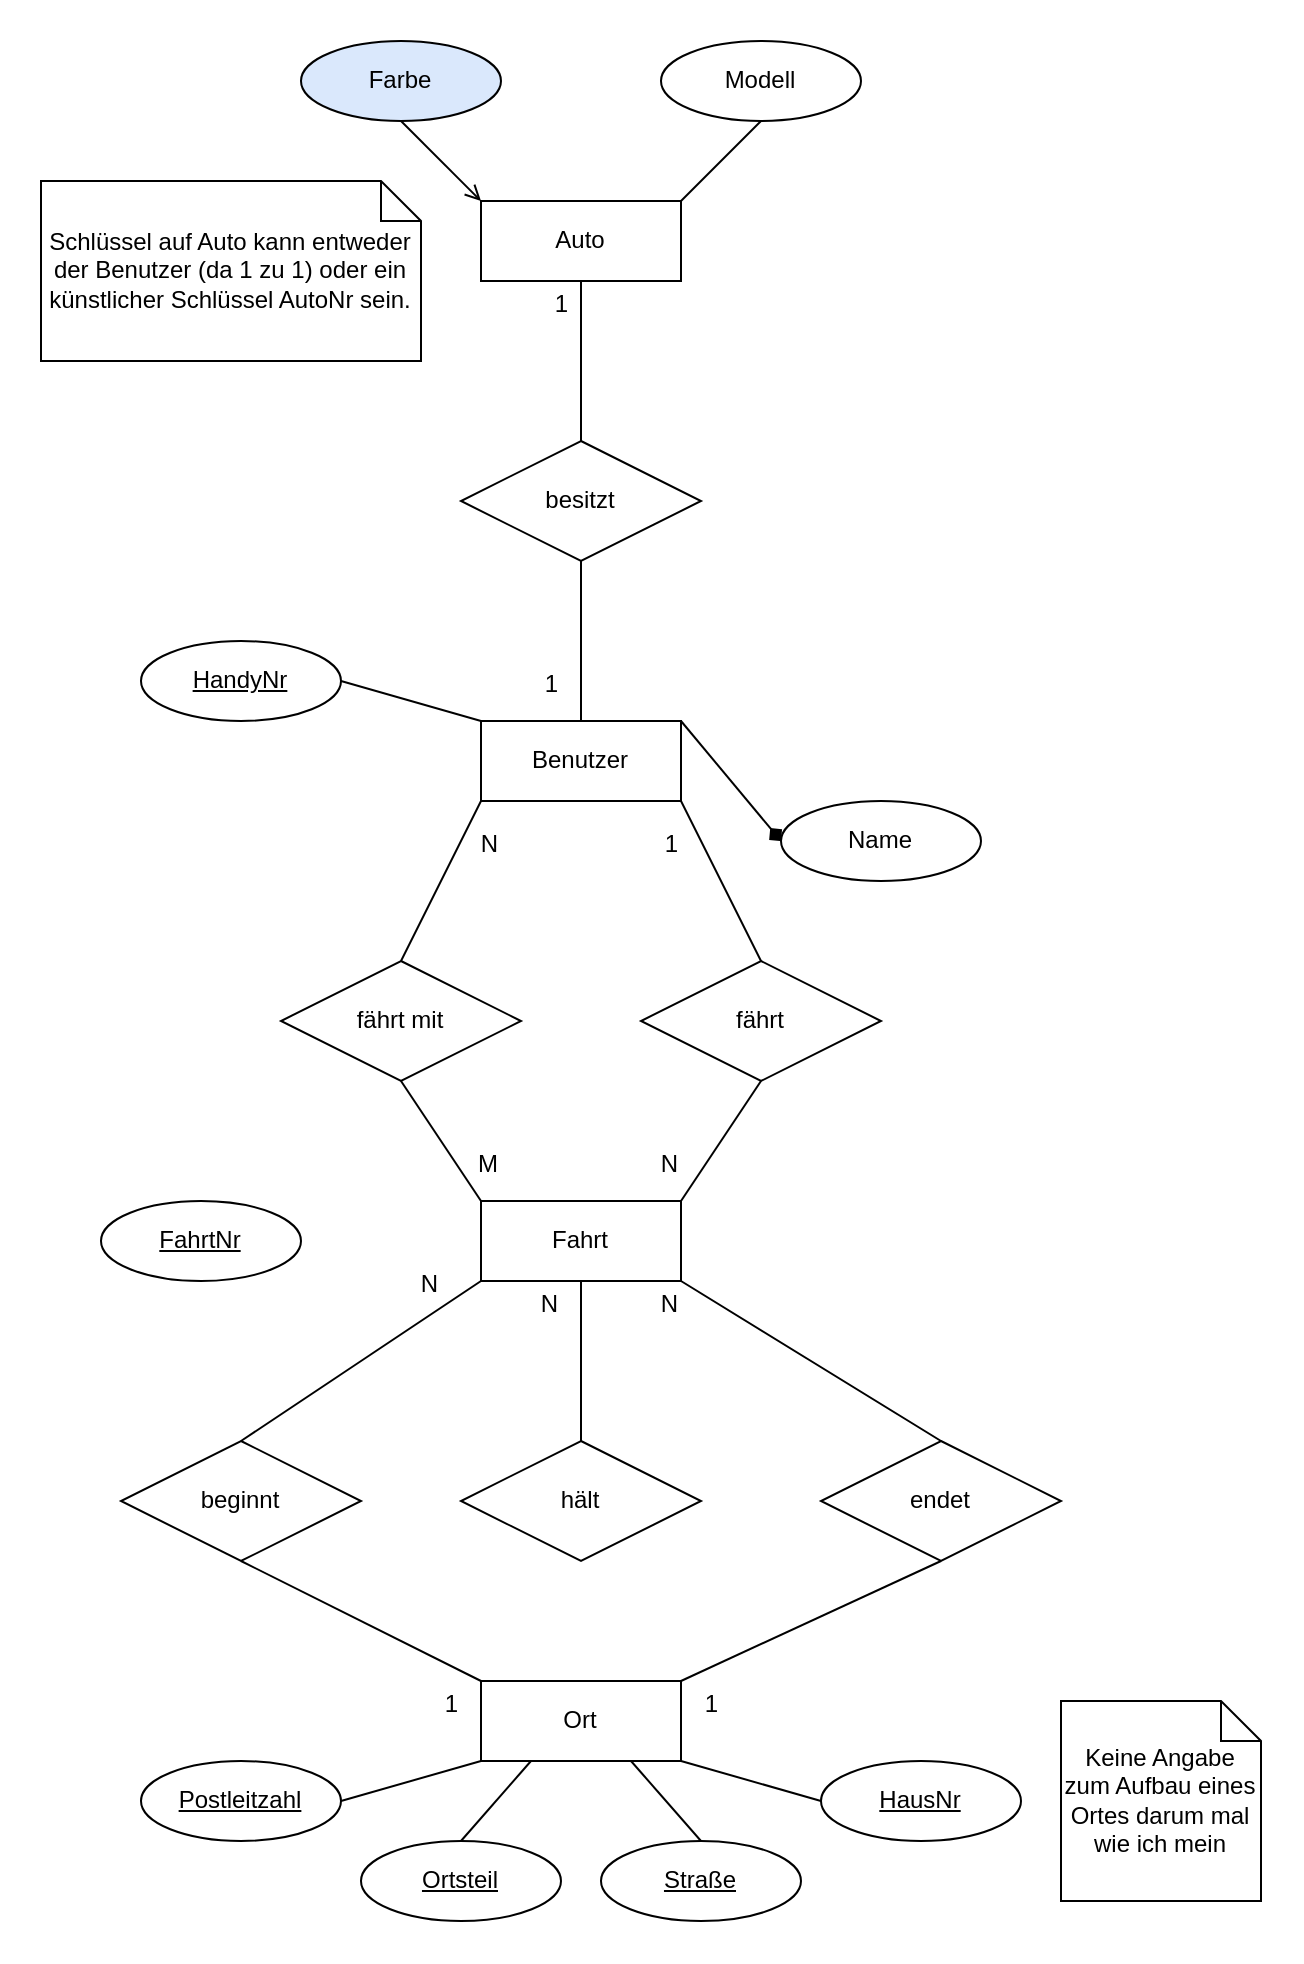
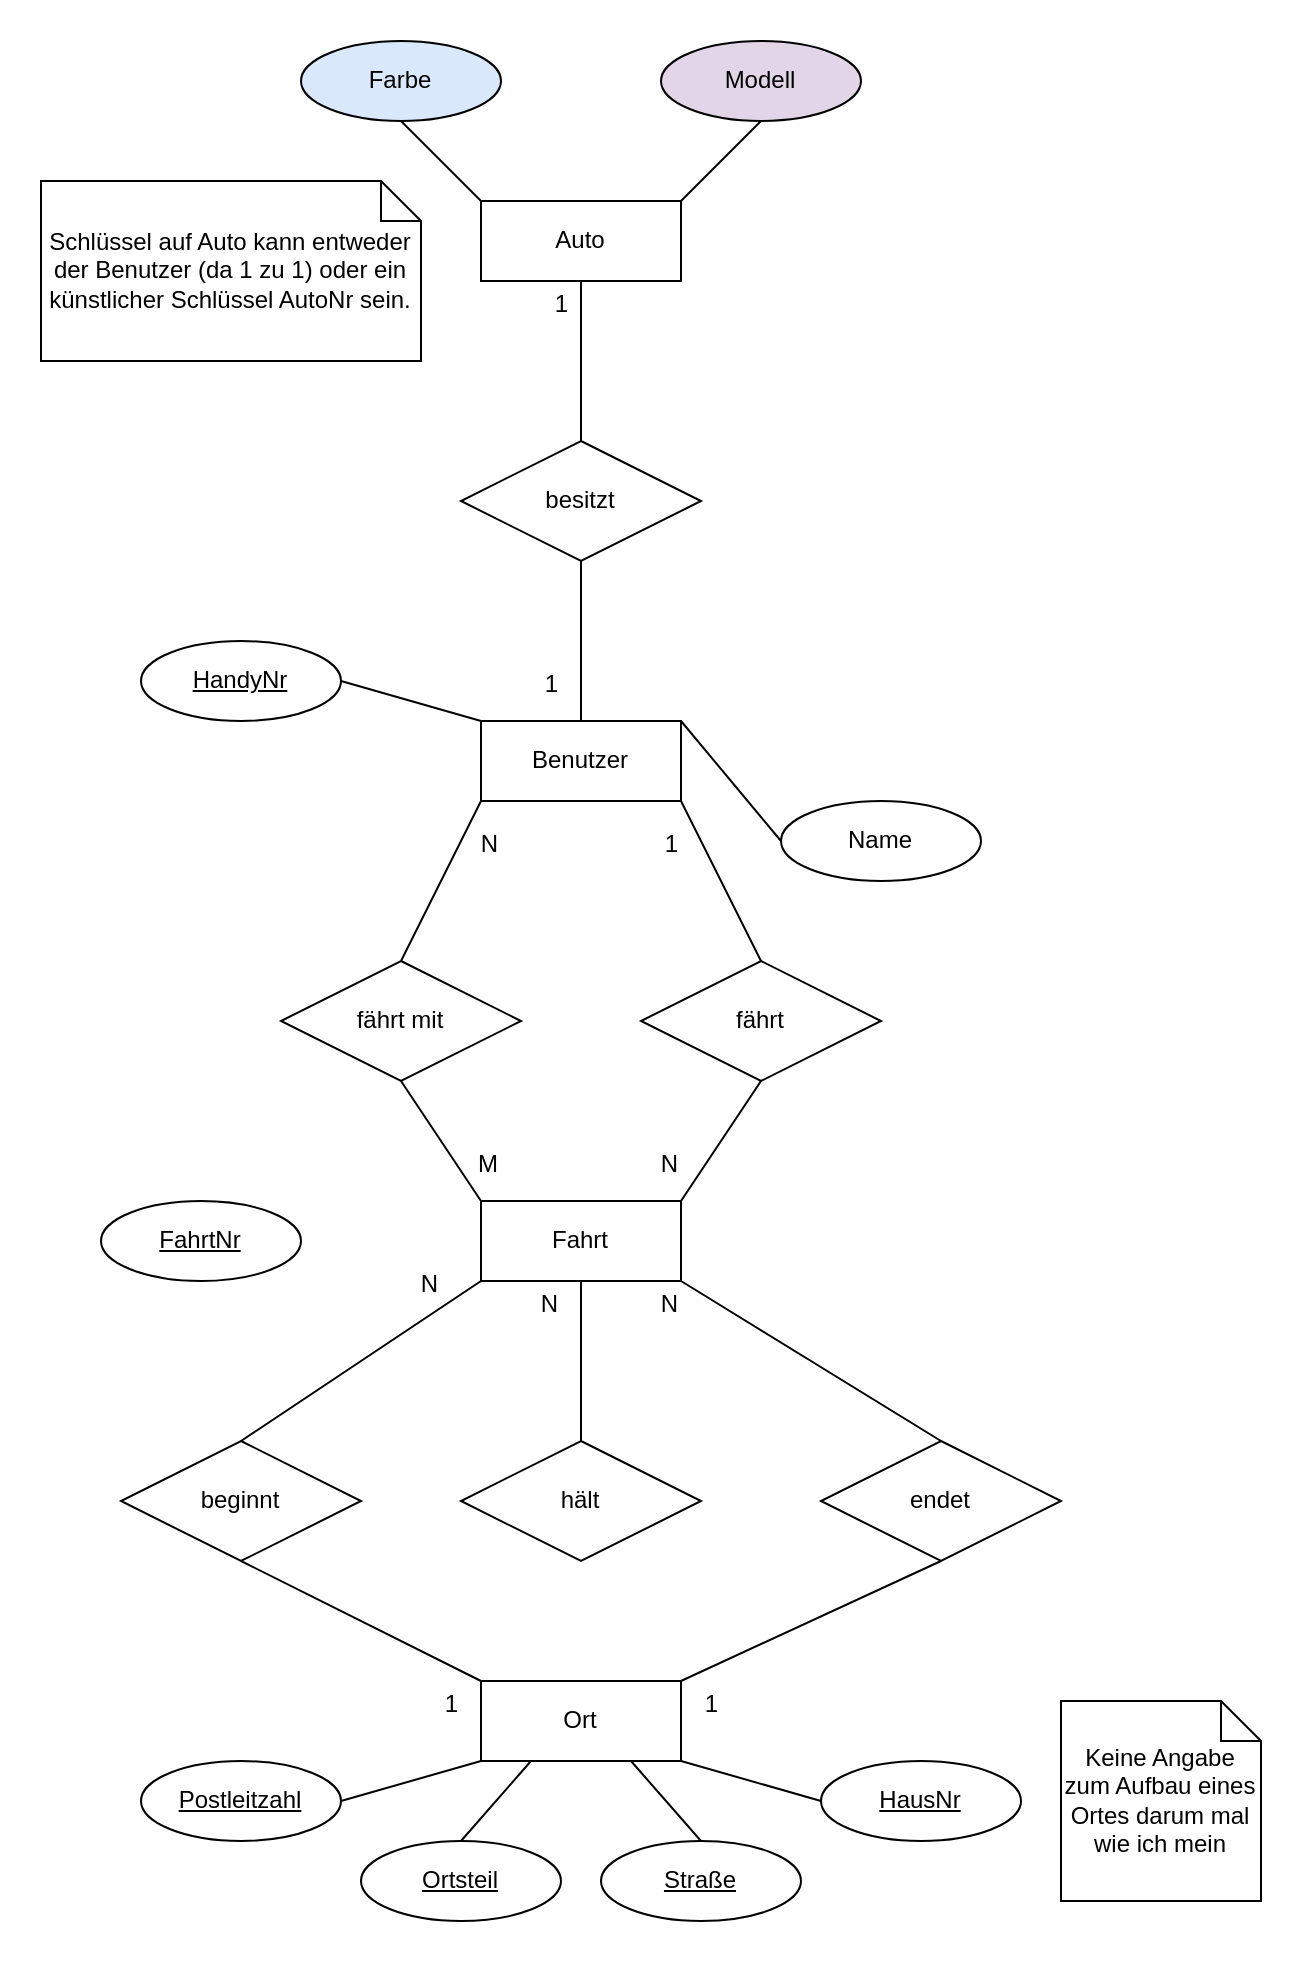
  <mxCell id="0" />
  <mxCell id="1" parent="0" />
  <mxCell id="2" value="Benutzer" style="whiteSpace=wrap;html=1;align=center;" vertex="1" parent="1"><mxGeometry x="240" y="360" width="100" height="40" as="geometry" /></mxCell>
  <mxCell id="3" value="Auto" style="whiteSpace=wrap;html=1;align=center;" vertex="1" parent="1"><mxGeometry x="240" y="100" width="100" height="40" as="geometry" /></mxCell>
  <mxCell id="4" value="Fahrt" style="whiteSpace=wrap;html=1;align=center;" vertex="1" parent="1"><mxGeometry x="240" y="600" width="100" height="40" as="geometry" /></mxCell>
  <mxCell id="5" value="Ort" style="whiteSpace=wrap;html=1;align=center;" vertex="1" parent="1"><mxGeometry x="240" y="840" width="100" height="40" as="geometry" /></mxCell>
  <mxCell id="6" value="fährt" style="shape=rhombus;perimeter=rhombusPerimeter;whiteSpace=wrap;html=1;align=center;" vertex="1" parent="1"><mxGeometry x="320" y="480" width="120" height="60" as="geometry" /></mxCell>
  <mxCell id="7" value="fährt mit" style="shape=rhombus;perimeter=rhombusPerimeter;whiteSpace=wrap;html=1;align=center;" vertex="1" parent="1"><mxGeometry x="140" y="480" width="120" height="60" as="geometry" /></mxCell>
  <mxCell id="8" value="hält" style="shape=rhombus;perimeter=rhombusPerimeter;whiteSpace=wrap;html=1;align=center;" vertex="1" parent="1"><mxGeometry x="230" y="720" width="120" height="60" as="geometry" /></mxCell>
  <mxCell id="9" value="beginnt" style="shape=rhombus;perimeter=rhombusPerimeter;whiteSpace=wrap;html=1;align=center;" vertex="1" parent="1"><mxGeometry x="60" y="720" width="120" height="60" as="geometry" /></mxCell>
  <mxCell id="10" value="endet" style="shape=rhombus;perimeter=rhombusPerimeter;whiteSpace=wrap;html=1;align=center;" vertex="1" parent="1"><mxGeometry x="410" y="720" width="120" height="60" as="geometry" /></mxCell>
  <mxCell id="11" value="besitzt" style="shape=rhombus;perimeter=rhombusPerimeter;whiteSpace=wrap;html=1;align=center;" vertex="1" parent="1"><mxGeometry x="230" y="220" width="120" height="60" as="geometry" /></mxCell>
  <mxCell id="12" value="" style="endArrow=none;html=1;rounded=0;entryX=0.5;entryY=1;entryDx=0;entryDy=0;exitX=0.5;exitY=0;exitDx=0;exitDy=0;" edge="1" parent="1" source="11" target="3"><mxGeometry relative="1" as="geometry"><mxPoint x="80" y="180" as="sourcePoint" /><mxPoint x="240" y="180" as="targetPoint" /></mxGeometry></mxCell>
  <mxCell id="13" value="1" style="resizable=0;html=1;whiteSpace=wrap;align=right;verticalAlign=bottom;" connectable="0" vertex="1" parent="12"><mxGeometry x="1" relative="1" as="geometry"><mxPoint x="-5" y="20" as="offset" /></mxGeometry></mxCell>
  <mxCell id="14" value="" style="endArrow=none;html=1;rounded=0;entryX=0.5;entryY=0;entryDx=0;entryDy=0;exitX=0.5;exitY=1;exitDx=0;exitDy=0;" edge="1" parent="1" source="11" target="2"><mxGeometry relative="1" as="geometry"><mxPoint x="180" y="310" as="sourcePoint" /><mxPoint x="310" y="360" as="targetPoint" /></mxGeometry></mxCell>
  <mxCell id="15" value="1" style="resizable=0;html=1;whiteSpace=wrap;align=right;verticalAlign=bottom;" connectable="0" vertex="1" parent="14"><mxGeometry x="1" relative="1" as="geometry"><mxPoint x="-10" y="-10" as="offset" /></mxGeometry></mxCell>
  <mxCell id="16" value="" style="endArrow=none;html=1;rounded=0;entryX=1;entryY=1;entryDx=0;entryDy=0;exitX=0.5;exitY=0;exitDx=0;exitDy=0;" edge="1" parent="1" source="6" target="2"><mxGeometry relative="1" as="geometry"><mxPoint x="380" y="430" as="sourcePoint" /><mxPoint x="340" y="410" as="targetPoint" /></mxGeometry></mxCell>
  <mxCell id="17" value="1" style="resizable=0;html=1;whiteSpace=wrap;align=right;verticalAlign=bottom;" connectable="0" vertex="1" parent="16"><mxGeometry x="1" relative="1" as="geometry"><mxPoint y="30" as="offset" /></mxGeometry></mxCell>
  <mxCell id="18" value="" style="endArrow=none;html=1;rounded=0;entryX=1;entryY=0;entryDx=0;entryDy=0;exitX=0.5;exitY=1;exitDx=0;exitDy=0;" edge="1" parent="1" source="6" target="4"><mxGeometry relative="1" as="geometry"><mxPoint x="120" y="450" as="sourcePoint" /><mxPoint x="280" y="450" as="targetPoint" /></mxGeometry></mxCell>
  <mxCell id="19" value="N" style="resizable=0;html=1;whiteSpace=wrap;align=right;verticalAlign=bottom;" connectable="0" vertex="1" parent="18"><mxGeometry x="1" relative="1" as="geometry"><mxPoint y="-10" as="offset" /></mxGeometry></mxCell>
  <mxCell id="20" value="" style="endArrow=none;html=1;rounded=0;entryX=0;entryY=1;entryDx=0;entryDy=0;exitX=0.5;exitY=0;exitDx=0;exitDy=0;" edge="1" parent="1" source="7" target="2"><mxGeometry relative="1" as="geometry"><mxPoint x="120" y="440" as="sourcePoint" /><mxPoint x="280" y="440" as="targetPoint" /></mxGeometry></mxCell>
  <mxCell id="21" value="N" style="resizable=0;html=1;whiteSpace=wrap;align=right;verticalAlign=bottom;" connectable="0" vertex="1" parent="20"><mxGeometry x="1" relative="1" as="geometry"><mxPoint x="10" y="30" as="offset" /></mxGeometry></mxCell>
  <mxCell id="22" value="" style="endArrow=none;html=1;rounded=0;entryX=0;entryY=0;entryDx=0;entryDy=0;exitX=0.5;exitY=1;exitDx=0;exitDy=0;" edge="1" parent="1" source="7" target="4"><mxGeometry relative="1" as="geometry"><mxPoint x="110" y="580" as="sourcePoint" /><mxPoint x="270" y="580" as="targetPoint" /></mxGeometry></mxCell>
  <mxCell id="23" value="M" style="resizable=0;html=1;whiteSpace=wrap;align=right;verticalAlign=bottom;" connectable="0" vertex="1" parent="22"><mxGeometry x="1" relative="1" as="geometry"><mxPoint x="10" y="-10" as="offset" /></mxGeometry></mxCell>
  <mxCell id="24" value="" style="endArrow=none;html=1;rounded=0;entryX=0;entryY=1;entryDx=0;entryDy=0;exitX=0.5;exitY=0;exitDx=0;exitDy=0;" edge="1" parent="1" source="9" target="4"><mxGeometry relative="1" as="geometry"><mxPoint x="150" y="680" as="sourcePoint" /><mxPoint x="310" y="680" as="targetPoint" /></mxGeometry></mxCell>
  <mxCell id="25" value="N" style="resizable=0;html=1;whiteSpace=wrap;align=right;verticalAlign=bottom;" connectable="0" vertex="1" parent="24"><mxGeometry x="1" relative="1" as="geometry"><mxPoint x="-20" y="10" as="offset" /></mxGeometry></mxCell>
  <mxCell id="26" value="" style="endArrow=none;html=1;rounded=0;entryX=0;entryY=0;entryDx=0;entryDy=0;exitX=0.5;exitY=1;exitDx=0;exitDy=0;" edge="1" parent="1" source="9" target="5"><mxGeometry relative="1" as="geometry"><mxPoint x="130" y="800" as="sourcePoint" /><mxPoint x="290" y="800" as="targetPoint" /></mxGeometry></mxCell>
  <mxCell id="27" value="1" style="resizable=0;html=1;whiteSpace=wrap;align=right;verticalAlign=bottom;" connectable="0" vertex="1" parent="26"><mxGeometry x="1" relative="1" as="geometry"><mxPoint x="-10" y="20" as="offset" /></mxGeometry></mxCell>
  <mxCell id="28" value="" style="endArrow=none;html=1;rounded=0;entryX=0.5;entryY=1;entryDx=0;entryDy=0;exitX=0.5;exitY=0;exitDx=0;exitDy=0;" edge="1" parent="1" source="8" target="4"><mxGeometry relative="1" as="geometry"><mxPoint x="270" y="670" as="sourcePoint" /><mxPoint x="430" y="670" as="targetPoint" /></mxGeometry></mxCell>
  <mxCell id="29" value="N" style="resizable=0;html=1;whiteSpace=wrap;align=right;verticalAlign=bottom;" connectable="0" vertex="1" parent="28"><mxGeometry x="1" relative="1" as="geometry"><mxPoint x="-10" y="20" as="offset" /></mxGeometry></mxCell>
  <mxCell id="30" value="" style="endArrow=none;html=1;rounded=0;entryX=1;entryY=1;entryDx=0;entryDy=0;exitX=0.5;exitY=0;exitDx=0;exitDy=0;" edge="1" parent="1" source="10" target="4"><mxGeometry relative="1" as="geometry"><mxPoint x="330" y="680" as="sourcePoint" /><mxPoint x="490" y="680" as="targetPoint" /></mxGeometry></mxCell>
  <mxCell id="31" value="N" style="resizable=0;html=1;whiteSpace=wrap;align=right;verticalAlign=bottom;" connectable="0" vertex="1" parent="30"><mxGeometry x="1" relative="1" as="geometry"><mxPoint y="20" as="offset" /></mxGeometry></mxCell>
  <mxCell id="32" value="" style="endArrow=none;html=1;rounded=0;exitX=0.5;exitY=1;exitDx=0;exitDy=0;entryX=1;entryY=0;entryDx=0;entryDy=0;" edge="1" parent="1" source="10" target="5"><mxGeometry relative="1" as="geometry"><mxPoint x="400" y="840" as="sourcePoint" /><mxPoint x="560" y="840" as="targetPoint" /></mxGeometry></mxCell>
  <mxCell id="33" value="1" style="resizable=0;html=1;whiteSpace=wrap;align=right;verticalAlign=bottom;" connectable="0" vertex="1" parent="32"><mxGeometry x="1" relative="1" as="geometry"><mxPoint x="20" y="20" as="offset" /></mxGeometry></mxCell>
  <mxCell id="34" value="Farbe" style="ellipse;whiteSpace=wrap;html=1;align=center;fillColor=#dae8fc;" vertex="1" parent="1"><mxGeometry x="150" y="20" width="100" height="40" as="geometry" /></mxCell>
- <mxCell id="35" value="Modell" style="ellipse;whiteSpace=wrap;html=1;align=center;" vertex="1" parent="1"><mxGeometry x="330" y="20" width="100" height="40" as="geometry" /></mxCell>
- <mxCell id="36" value="" style="endArrow=open;html=1;rounded=0;exitX=0.5;exitY=1;exitDx=0;exitDy=0;entryX=0;entryY=0;entryDx=0;entryDy=0;" edge="1" parent="1" source="34" target="3"><mxGeometry relative="1" as="geometry"><mxPoint x="120" y="100" as="sourcePoint" /><mxPoint x="280" y="100" as="targetPoint" /></mxGeometry></mxCell>
+ <mxCell id="35" value="Modell" style="ellipse;whiteSpace=wrap;html=1;align=center;fillColor=#e1d5e7;" vertex="1" parent="1"><mxGeometry x="330" y="20" width="100" height="40" as="geometry" /></mxCell>
+ <mxCell id="36" value="" style="endArrow=none;html=1;rounded=0;exitX=0.5;exitY=1;exitDx=0;exitDy=0;entryX=0;entryY=0;entryDx=0;entryDy=0;" edge="1" parent="1" source="34" target="3"><mxGeometry relative="1" as="geometry"><mxPoint x="120" y="100" as="sourcePoint" /><mxPoint x="280" y="100" as="targetPoint" /></mxGeometry></mxCell>
  <mxCell id="37" value="" style="endArrow=none;html=1;rounded=0;entryX=0.5;entryY=1;entryDx=0;entryDy=0;exitX=1;exitY=0;exitDx=0;exitDy=0;" edge="1" parent="1" source="3" target="35"><mxGeometry relative="1" as="geometry"><mxPoint x="310" y="180" as="sourcePoint" /><mxPoint x="470" y="180" as="targetPoint" /></mxGeometry></mxCell>
  <mxCell id="38" value="Name" style="ellipse;whiteSpace=wrap;html=1;align=center;" vertex="1" parent="1"><mxGeometry x="390" y="400" width="100" height="40" as="geometry" /></mxCell>
  <mxCell id="39" value="HandyNr" style="ellipse;whiteSpace=wrap;html=1;align=center;fontStyle=4;" vertex="1" parent="1"><mxGeometry x="70" y="320" width="100" height="40" as="geometry" /></mxCell>
  <mxCell id="40" value="" style="endArrow=none;html=1;rounded=0;entryX=0;entryY=0;entryDx=0;entryDy=0;exitX=1;exitY=0.5;exitDx=0;exitDy=0;" edge="1" parent="1" source="39" target="2"><mxGeometry relative="1" as="geometry"><mxPoint x="-40" y="420" as="sourcePoint" /><mxPoint x="120" y="420" as="targetPoint" /></mxGeometry></mxCell>
- <mxCell id="41" value="" style="endArrow=diamond;html=1;rounded=0;entryX=0;entryY=0.5;entryDx=0;entryDy=0;exitX=1;exitY=0;exitDx=0;exitDy=0;" edge="1" parent="1" source="2" target="38"><mxGeometry relative="1" as="geometry"><mxPoint x="420" y="410" as="sourcePoint" /><mxPoint x="580" y="410" as="targetPoint" /></mxGeometry></mxCell>
+ <mxCell id="41" value="" style="endArrow=none;html=1;rounded=0;entryX=0;entryY=0.5;entryDx=0;entryDy=0;exitX=1;exitY=0;exitDx=0;exitDy=0;" edge="1" parent="1" source="2" target="38"><mxGeometry relative="1" as="geometry"><mxPoint x="420" y="410" as="sourcePoint" /><mxPoint x="580" y="410" as="targetPoint" /></mxGeometry></mxCell>
  <mxCell id="42" value="FahrtNr" style="ellipse;whiteSpace=wrap;html=1;align=center;fontStyle=4;" vertex="1" parent="1"><mxGeometry x="50" y="600" width="100" height="40" as="geometry" /></mxCell>
  <mxCell id="43" value="Postleitzahl" style="ellipse;whiteSpace=wrap;html=1;align=center;fontStyle=4;" vertex="1" parent="1"><mxGeometry x="70" y="880" width="100" height="40" as="geometry" /></mxCell>
  <mxCell id="44" value="Ortsteil" style="ellipse;whiteSpace=wrap;html=1;align=center;fontStyle=4;" vertex="1" parent="1"><mxGeometry x="180" y="920" width="100" height="40" as="geometry" /></mxCell>
  <mxCell id="45" value="HausNr" style="ellipse;whiteSpace=wrap;html=1;align=center;fontStyle=4;" vertex="1" parent="1"><mxGeometry x="410" y="880" width="100" height="40" as="geometry" /></mxCell>
  <mxCell id="46" value="Straße" style="ellipse;whiteSpace=wrap;html=1;align=center;fontStyle=4;" vertex="1" parent="1"><mxGeometry x="300" y="920" width="100" height="40" as="geometry" /></mxCell>
  <mxCell id="47" value="" style="endArrow=none;html=1;rounded=0;entryX=0;entryY=1;entryDx=0;entryDy=0;exitX=1;exitY=0.5;exitDx=0;exitDy=0;" edge="1" parent="1" source="43" target="5"><mxGeometry relative="1" as="geometry"><mxPoint x="30" y="840" as="sourcePoint" /><mxPoint x="190" y="840" as="targetPoint" /></mxGeometry></mxCell>
  <mxCell id="48" value="" style="endArrow=none;html=1;rounded=0;exitX=1;exitY=1;exitDx=0;exitDy=0;entryX=0;entryY=0.5;entryDx=0;entryDy=0;" edge="1" parent="1" source="5" target="45"><mxGeometry relative="1" as="geometry"><mxPoint x="430" y="830" as="sourcePoint" /><mxPoint x="590" y="830" as="targetPoint" /></mxGeometry></mxCell>
  <mxCell id="49" value="" style="endArrow=none;html=1;rounded=0;entryX=0.25;entryY=1;entryDx=0;entryDy=0;exitX=0.5;exitY=0;exitDx=0;exitDy=0;" edge="1" parent="1" source="44" target="5"><mxGeometry relative="1" as="geometry"><mxPoint x="20" y="950" as="sourcePoint" /><mxPoint x="180" y="950" as="targetPoint" /></mxGeometry></mxCell>
  <mxCell id="50" value="" style="endArrow=none;html=1;rounded=0;exitX=0.75;exitY=1;exitDx=0;exitDy=0;entryX=0.5;entryY=0;entryDx=0;entryDy=0;" edge="1" parent="1" source="5" target="46"><mxGeometry relative="1" as="geometry"><mxPoint x="410" y="980" as="sourcePoint" /><mxPoint x="570" y="980" as="targetPoint" /></mxGeometry></mxCell>
  <mxCell id="51" value="Keine Angabe zum Aufbau eines Ortes darum mal wie ich mein" style="shape=note;size=20;whiteSpace=wrap;html=1;" vertex="1" parent="1"><mxGeometry x="530" y="850" width="100" height="100" as="geometry" /></mxCell>
  <mxCell id="52" value="Schlüssel auf Auto kann entweder der Benutzer (da 1 zu 1) oder ein künstlicher Schlüssel AutoNr sein." style="shape=note;size=20;whiteSpace=wrap;html=1;" vertex="1" parent="1"><mxGeometry x="20" y="90" width="190" height="90" as="geometry" /></mxCell>
